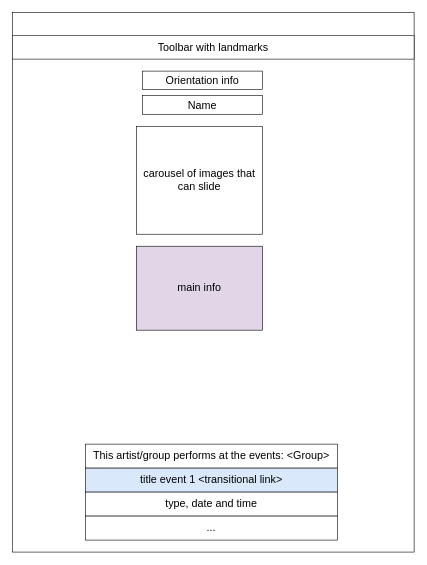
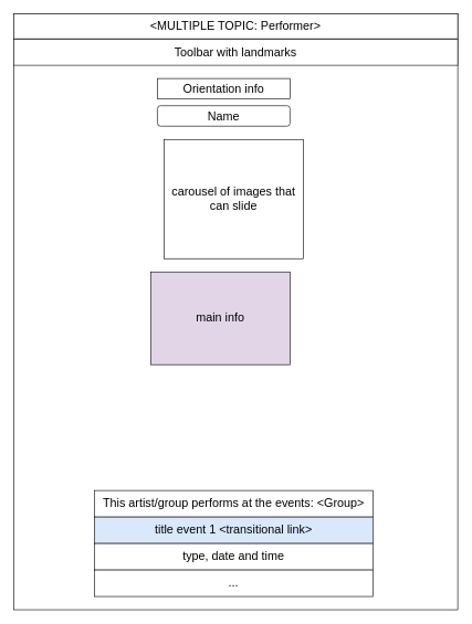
  <mxCell id="0" />
  <mxCell id="1" parent="0" />
  <mxCell id="2" value="" style="rounded=0;whiteSpace=wrap;html=1;" parent="1" vertex="1"><mxGeometry x="20" y="20" width="670" height="900" as="geometry" /></mxCell>
+ <mxCell id="3" value="&lt;div style=&quot;text-align: left ; font-size: 18px&quot;&gt;&lt;span&gt;&amp;lt;MULTIPLE TOPIC: Performer&lt;/span&gt;&lt;span&gt;&amp;gt;&lt;/span&gt;&lt;/div&gt;" style="rounded=0;whiteSpace=wrap;html=1;fontSize=18;" parent="1" vertex="1"><mxGeometry x="20" y="20" width="670" height="38" as="geometry" /></mxCell>
  <mxCell id="4" value="Toolbar with landmarks" style="rounded=0;whiteSpace=wrap;html=1;fontSize=18;" parent="1" vertex="1"><mxGeometry x="20" y="59" width="670" height="39" as="geometry" /></mxCell>
  <mxCell id="5" value="Orientation info" style="rounded=0;whiteSpace=wrap;html=1;fontSize=18;" parent="1" vertex="1"><mxGeometry x="237" y="118" width="200" height="31" as="geometry" /></mxCell>
- <mxCell id="6" value="carousel of images that can slide" style="rounded=0;whiteSpace=wrap;html=1;fontSize=18;" parent="1" vertex="1"><mxGeometry x="227" y="210" width="210" height="180" as="geometry" /></mxCell>
+ <mxCell id="6" value="carousel of images that can slide" style="rounded=0;whiteSpace=wrap;html=1;fontSize=18;" parent="1" vertex="1"><mxGeometry x="247" y="210" width="210" height="180" as="geometry" /></mxCell>
  <mxCell id="7" value="This artist/group performs at the events: &amp;lt;Group&amp;gt;" style="rounded=0;whiteSpace=wrap;html=1;fontSize=18;" parent="1" vertex="1"><mxGeometry x="142" y="740" width="420" height="40" as="geometry" /></mxCell>
  <mxCell id="8" value="title event 1 &amp;lt;transitional link&amp;gt;" style="rounded=0;whiteSpace=wrap;html=1;fontSize=18;fillColor=#dae8fc;" parent="1" vertex="1"><mxGeometry x="142" y="780" width="420" height="40" as="geometry" /></mxCell>
  <mxCell id="9" value="type, date and time" style="rounded=0;whiteSpace=wrap;html=1;fontSize=18;" parent="1" vertex="1"><mxGeometry x="142" y="820" width="420" height="40" as="geometry" /></mxCell>
  <mxCell id="10" value="..." style="rounded=0;whiteSpace=wrap;html=1;fontSize=18;" parent="1" vertex="1"><mxGeometry x="142" y="860" width="420" height="40" as="geometry" /></mxCell>
- <mxCell id="11" value="Name" style="rounded=0;whiteSpace=wrap;html=1;fontSize=18;" vertex="1" parent="1"><mxGeometry x="237" y="159" width="200" height="31" as="geometry" /></mxCell>
+ <mxCell id="11" value="Name" style="whiteSpace=wrap;html=1;fontSize=18;rounded=1;" vertex="1" parent="1"><mxGeometry x="237" y="159" width="200" height="31" as="geometry" /></mxCell>
  <mxCell id="12" value="main info" style="rounded=0;whiteSpace=wrap;html=1;fontSize=18;fillColor=#e1d5e7;" vertex="1" parent="1"><mxGeometry x="227" y="410" width="210" height="140" as="geometry" /></mxCell>
